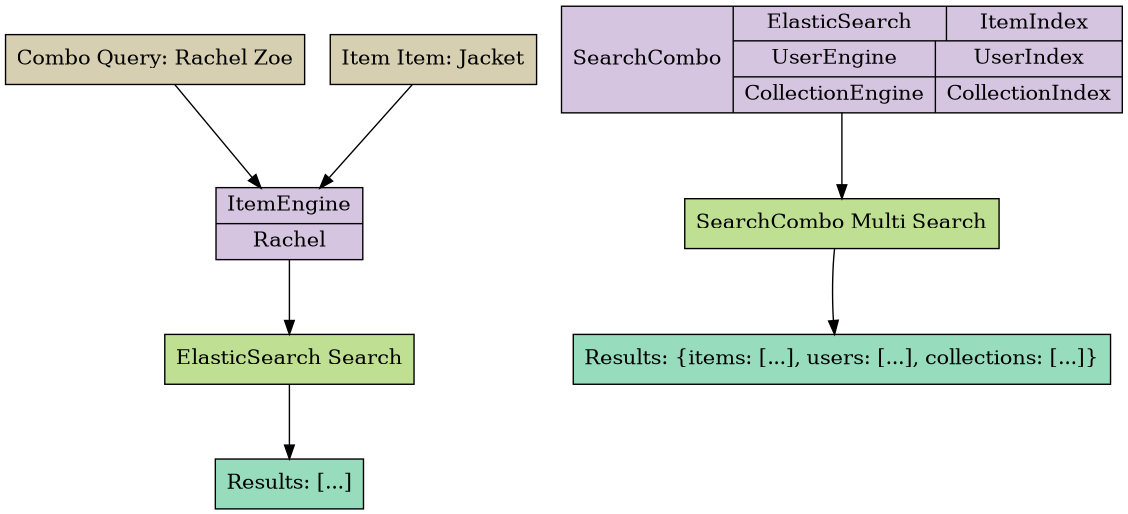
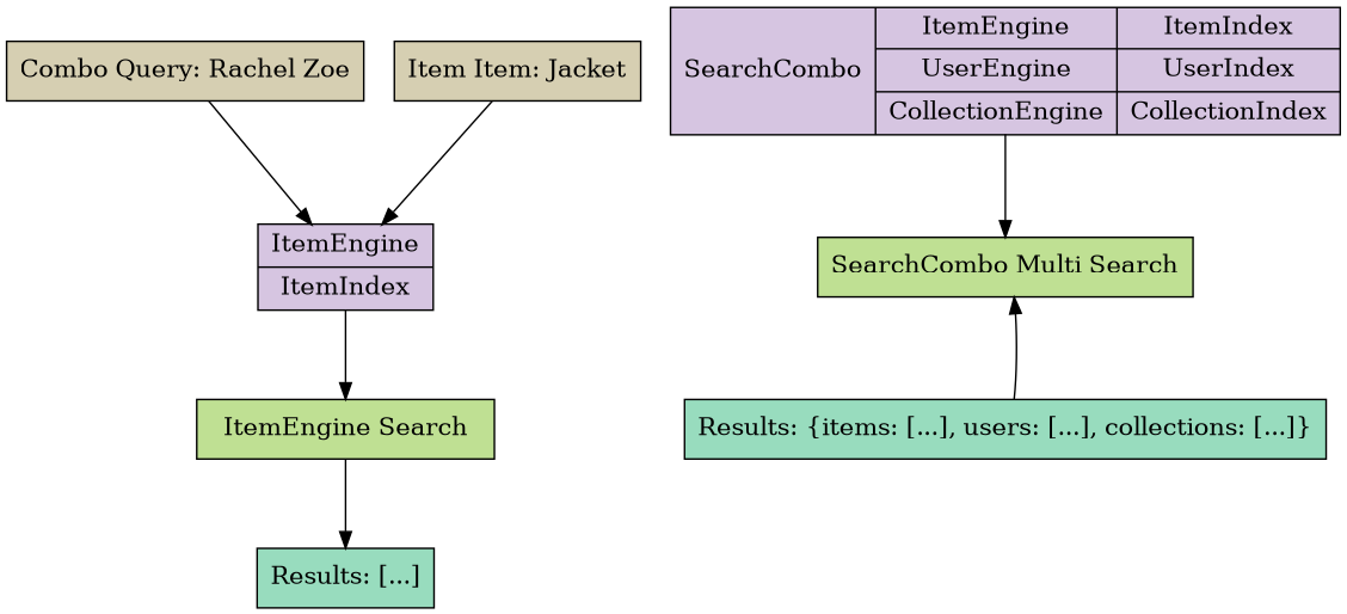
  digraph {
    ranksep=.75
    node [fillcolor="#D6C5E1" fontsize=15 shape=box style=filled]
-   n1 [label="{ItemEngine|Rachel}" shape=record]
+   n1 [label="{ItemEngine|ItemIndex}" shape=record]
    "Combo Query: Rachel Zoe" [fillcolor="#D6CFB2"]
-   n3 [label="{SearchCombo}|{{ElasticSearch|ItemIndex}|{UserEngine|UserIndex}|{CollectionEngine|CollectionIndex}}" shape=record]
+   n3 [label="{SearchCombo}|{{ItemEngine|ItemIndex}|{UserEngine|UserIndex}|{CollectionEngine|CollectionIndex}}" shape=record]
    n4 [fillcolor="#BFE093" label="SearchCombo Multi Search"]
    "Results: {items: [...], users: [...], collections: [...]}" [fillcolor="#98DCBE"]
    n6 [fillcolor="#D6CFB2" label="Item Item: Jacket"]
-   "ElasticSearch Search" [fillcolor="#BFE093"]
+   "ElasticSearch Search" [fillcolor="#BFE093" label="ItemEngine Search"]
    "Results: [...]" [fillcolor="#98DCBE"]
    n1 -> "ElasticSearch Search"
    "Combo Query: Rachel Zoe" -> n1
    n3 -> n4
-   n4 -> "Results: {items: [...], users: [...], collections: [...]}"
+   "Results: {items: [...], users: [...], collections: [...]}" -> n4
    n6 -> n1
    "ElasticSearch Search" -> "Results: [...]"
  }
